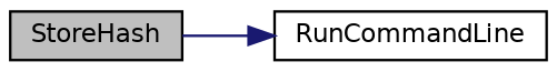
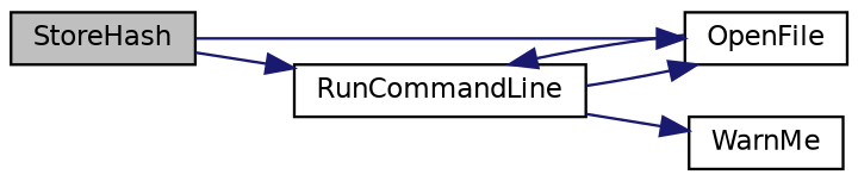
  digraph {
    rankdir=LR
    node [color=black fillcolor=white fontname=Helvetica fontsize=10 shape=record style=filled]
    edge [color=midnightblue fontname=Helvetica fontsize=10 labelfontname=Helvetica labelfontsize=10 style=solid]
    n1 [fillcolor=grey75 fontcolor=black height=0.2 label=StoreHash width=0.4]
    n2 [height=0.2 label=RunCommandLine width=0.4]
+   n3 [height=0.2 label=OpenFile width=0.4]
+   n4 [height=0.2 label=WarnMe width=0.4]
    n1 -> n2
+   n1 -> n3
+   n2 -> n3
+   n2 -> n4
+   n3 -> n2
  }
